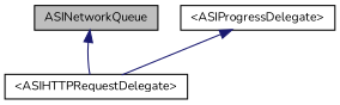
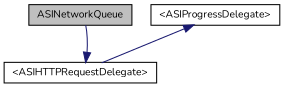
  digraph {
    fontname=Nunito
    node [color=black fillcolor=white fontname=Nunito fontsize=10 shape=record style=filled]
    edge [color=midnightblue dir=back fontname=Nunito fontsize=10 labelfontname=Helvetica labelfontsize=10 style=solid]
    n1 [fillcolor=grey75 fontcolor=black height=0.2 label=ASINetworkQueue width=0.4]
    n2 [height=0.2 label="\<ASIProgressDelegate\>" width=0.4]
    n3 [height=0.2 label="\<ASIHTTPRequestDelegate\>" width=0.4]
    n2 -> n3
-   n1 -> n3
+   n3 -> n1
  }
